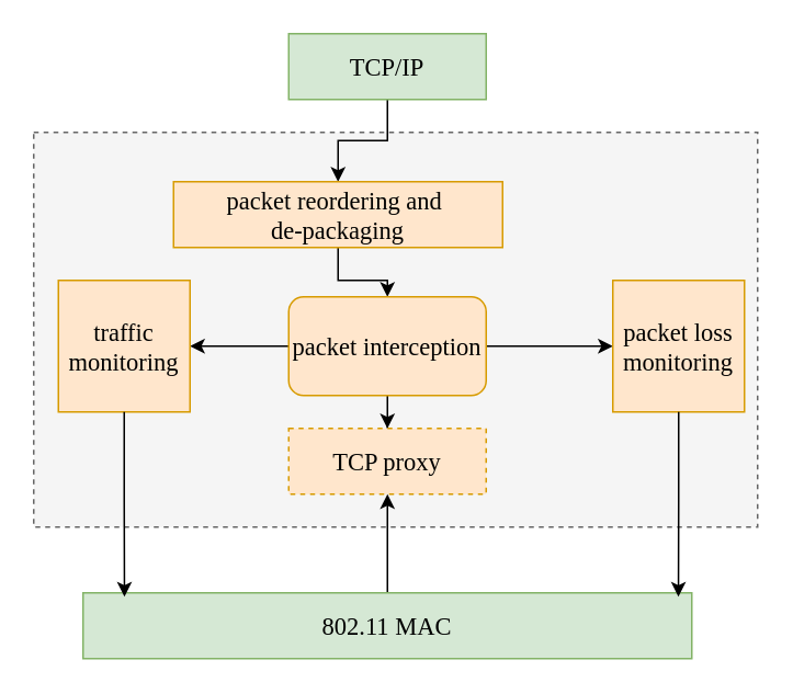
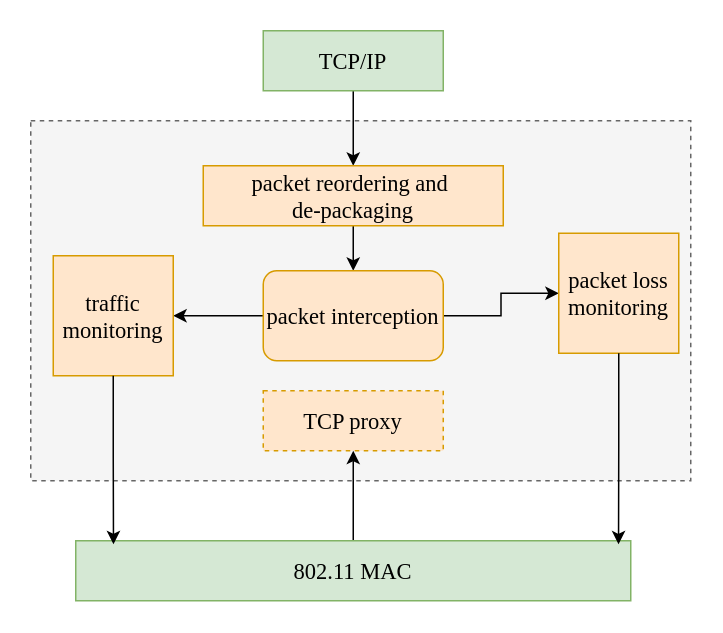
  <mxCell id="0" />
  <mxCell id="1" parent="0" />
  <mxCell id="2" value="" style="rounded=0;whiteSpace=wrap;html=1;dashed=1;fillColor=#f5f5f5;strokeColor=#666666;fontColor=#333333;fontFamily=Times New Roman;fontSize=15;" parent="1" vertex="1"><mxGeometry x="20" y="80" width="440" height="240" as="geometry" /></mxCell>
  <mxCell id="3" style="edgeStyle=orthogonalEdgeStyle;rounded=0;orthogonalLoop=1;jettySize=auto;html=1;entryX=0.5;entryY=0;entryDx=0;entryDy=0;fontFamily=Times New Roman;fontSize=15;" parent="1" source="4" target="6" edge="1"><mxGeometry relative="1" as="geometry" /></mxCell>
  <mxCell id="4" value="TCP/IP" style="rounded=0;whiteSpace=wrap;html=1;fillColor=#d5e8d4;strokeColor=#82b366;fontFamily=Times New Roman;fontSize=15;" parent="1" vertex="1"><mxGeometry x="175" y="20" width="120" height="40" as="geometry" /></mxCell>
  <mxCell id="5" style="edgeStyle=orthogonalEdgeStyle;rounded=0;orthogonalLoop=1;jettySize=auto;html=1;entryX=0.5;entryY=0;entryDx=0;entryDy=0;fontFamily=Times New Roman;fontSize=15;" parent="1" source="6" target="10" edge="1"><mxGeometry relative="1" as="geometry" /></mxCell>
- <mxCell id="6" value="packet reordering and&amp;nbsp;&lt;div&gt;de-packaging&lt;/div&gt;" style="rounded=0;whiteSpace=wrap;html=1;fillColor=#ffe6cc;strokeColor=#d79b00;fontFamily=Times New Roman;fontSize=15;" parent="1" vertex="1"><mxGeometry x="105" y="110" width="200" height="40" as="geometry" /></mxCell>
- <mxCell id="7" style="edgeStyle=orthogonalEdgeStyle;rounded=0;orthogonalLoop=1;jettySize=auto;html=1;entryX=0.5;entryY=0;entryDx=0;entryDy=0;fontFamily=Times New Roman;fontSize=15;" parent="1" source="10" target="13" edge="1"><mxGeometry relative="1" as="geometry" /></mxCell>
+ <mxCell id="6" value="packet reordering and&amp;nbsp;&lt;div&gt;de-packaging&lt;/div&gt;" style="rounded=0;whiteSpace=wrap;html=1;fillColor=#ffe6cc;strokeColor=#d79b00;fontFamily=Times New Roman;fontSize=15;" parent="1" vertex="1"><mxGeometry x="135" y="110" width="200" height="40" as="geometry" /></mxCell>
  <mxCell id="8" style="edgeStyle=orthogonalEdgeStyle;rounded=0;orthogonalLoop=1;jettySize=auto;html=1;entryX=1;entryY=0.5;entryDx=0;entryDy=0;" edge="1" parent="1" source="10" target="11"><mxGeometry relative="1" as="geometry" /></mxCell>
  <mxCell id="9" style="edgeStyle=orthogonalEdgeStyle;rounded=0;orthogonalLoop=1;jettySize=auto;html=1;entryX=0;entryY=0.5;entryDx=0;entryDy=0;" edge="1" parent="1" source="10" target="12"><mxGeometry relative="1" as="geometry" /></mxCell>
  <mxCell id="10" value="packet interception" style="whiteSpace=wrap;html=1;fillColor=#ffe6cc;strokeColor=#d79b00;fontFamily=Times New Roman;fontSize=15;rounded=1;" parent="1" vertex="1"><mxGeometry x="175" y="180" width="120" height="60" as="geometry" /></mxCell>
  <mxCell id="11" value="traffic monitoring" style="rounded=0;whiteSpace=wrap;html=1;fillColor=#ffe6cc;strokeColor=#d79b00;fontFamily=Times New Roman;fontSize=15;" parent="1" vertex="1"><mxGeometry x="35" y="170" width="80" height="80" as="geometry" /></mxCell>
- <mxCell id="12" value="packet loss&lt;div&gt;monitoring&lt;/div&gt;" style="rounded=0;whiteSpace=wrap;html=1;fillColor=#ffe6cc;strokeColor=#d79b00;fontFamily=Times New Roman;fontSize=15;" parent="1" vertex="1"><mxGeometry x="372" y="170" width="80" height="80" as="geometry" /></mxCell>
+ <mxCell id="12" value="packet loss&lt;div&gt;monitoring&lt;/div&gt;" style="rounded=0;whiteSpace=wrap;html=1;fillColor=#ffe6cc;strokeColor=#d79b00;fontFamily=Times New Roman;fontSize=15;" parent="1" vertex="1"><mxGeometry x="372" y="155" width="80" height="80" as="geometry" /></mxCell>
  <mxCell id="13" value="TCP proxy" style="rounded=0;whiteSpace=wrap;html=1;fillColor=#ffe6cc;strokeColor=#d79b00;fontFamily=Times New Roman;fontSize=15;dashed=1;" parent="1" vertex="1"><mxGeometry x="175" y="260" width="120" height="40" as="geometry" /></mxCell>
  <mxCell id="14" style="edgeStyle=orthogonalEdgeStyle;rounded=0;orthogonalLoop=1;jettySize=auto;html=1;entryX=0.5;entryY=1;entryDx=0;entryDy=0;" edge="1" parent="1" source="15" target="13"><mxGeometry relative="1" as="geometry" /></mxCell>
  <mxCell id="15" value="802.11 MAC" style="rounded=0;whiteSpace=wrap;html=1;fillColor=#d5e8d4;strokeColor=#82b366;fontFamily=Times New Roman;fontSize=15;" parent="1" vertex="1"><mxGeometry x="50" y="360" width="370" height="40" as="geometry" /></mxCell>
  <mxCell id="16" style="edgeStyle=orthogonalEdgeStyle;rounded=0;orthogonalLoop=1;jettySize=auto;html=1;entryX=0.068;entryY=0.06;entryDx=0;entryDy=0;entryPerimeter=0;" edge="1" parent="1" source="11" target="15"><mxGeometry relative="1" as="geometry" /></mxCell>
  <mxCell id="17" style="edgeStyle=orthogonalEdgeStyle;rounded=0;orthogonalLoop=1;jettySize=auto;html=1;entryX=0.978;entryY=0.06;entryDx=0;entryDy=0;entryPerimeter=0;" edge="1" parent="1" source="12" target="15"><mxGeometry relative="1" as="geometry" /></mxCell>
